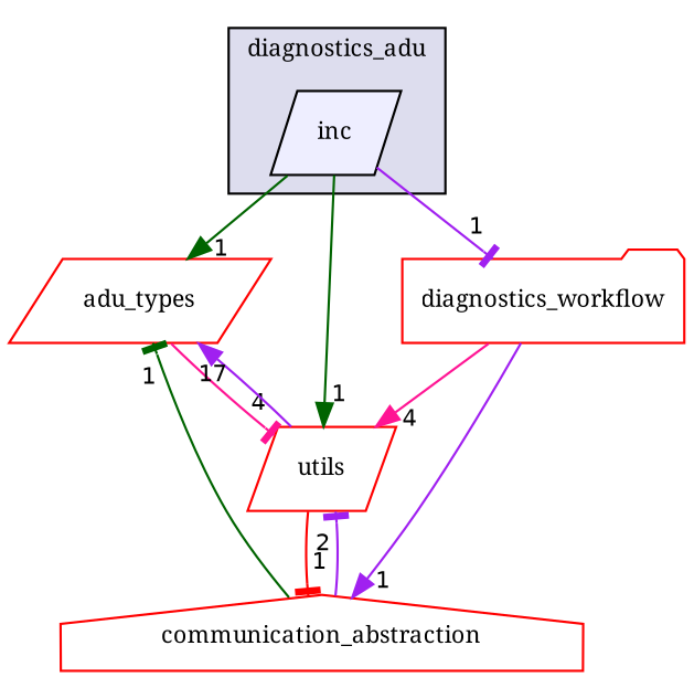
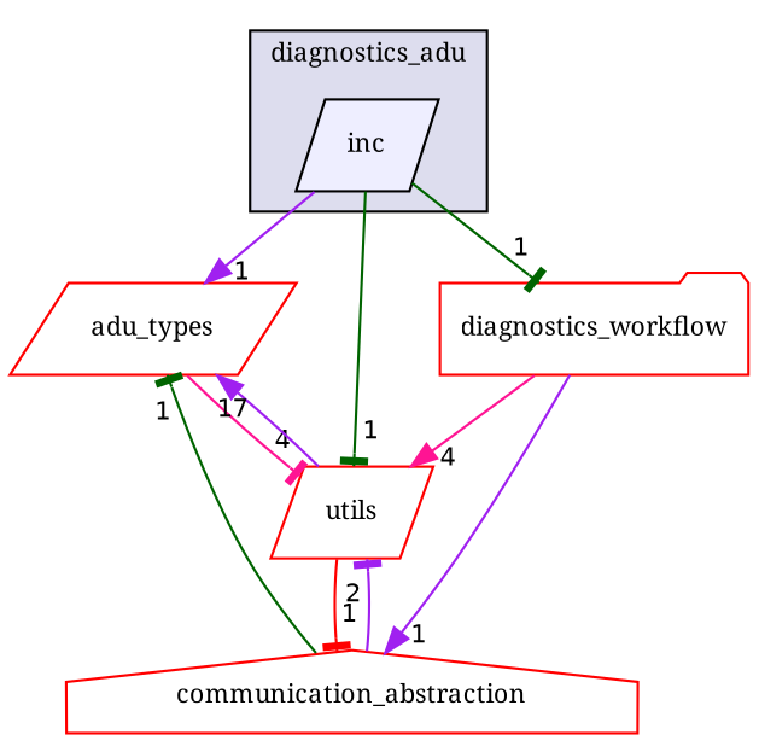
  digraph {
    compound=true
    fontname="Noto Serif"
    node [fillcolor=white fontname="Noto Serif" fontsize=10 shape=parallelogram style=filled color=red]
    edge [arrowhead=normal color=purple fontname="Noto Serif" headlabel=1 labeldistance=1.5 labelfontname=Helvetica labelfontsize=10]
    n1 [fillcolor="#eeeeff" label=inc pencolor=black color=""]
    n2 [label=adu_types]
    n3 [label=diagnostics_workflow shape=folder]
    n4 [label=utils]
    n5 [label=communication_abstraction shape=house]
    subgraph cluster_1 {
      bgcolor="#ddddee"
      fontsize=10
      label=diagnostics_adu
      pencolor=black
      n1
    }
-   n1 -> n2 [color=darkgreen]
-   n1 -> n3 [arrowhead=tee]
-   n1 -> n4 [color=darkgreen]
+   n1 -> n2
+   n1 -> n3 [arrowhead=tee color=darkgreen]
+   n1 -> n4 [arrowhead=tee color=darkgreen]
    n2 -> n4 [arrowhead=tee color=deeppink headlabel=4]
    n3 -> n4 [color=deeppink headlabel=4]
    n3 -> n5
    n4 -> n2 [headlabel=17]
    n4 -> n5 [arrowhead=tee color=red]
    n5 -> n2 [arrowhead=tee color=darkgreen]
    n5 -> n4 [arrowhead=tee headlabel=2]
  }
